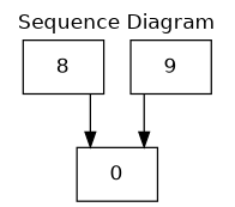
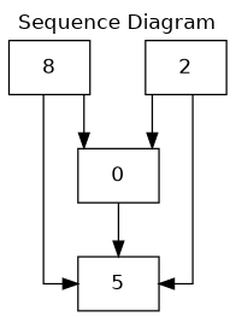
  digraph {
    bgcolor="/x11/white"
    fontcolor="/x11/black"
    fontname=Helvetica
    fontsize=14.0
    label="Sequence Diagram"
    labelloc=t
    splines=ortho
    style=filled
    node [color="/x11/black" distortion=0.0 fillcolor="/x11/white" fontcolor="/x11/black" fontname=Helvetica fontsize=14.0 orientation=0 penwidth=1.0 shape=box sides=4 skew=0.0 style=filled]
    edge [arrowhead=normal color="/x11/black" fontcolor="/x11/black" fontname=Helvetica fontsize=14.0 penwidth=1.0 style=solid]
    n1 [label=8]
    n2 [label=0]
-   2 [label=9]
+   5
+   2
    n1 -> n2
+   n1 -> 5
+   n2 -> 5
    2 -> n2
+   2 -> 5
  }
